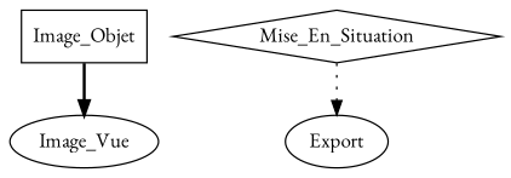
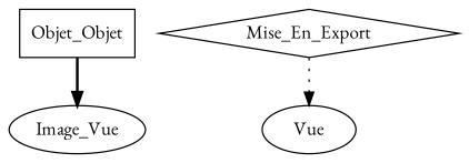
  digraph {
    fontname="EB Garamond"
    node [fontname="EB Garamond" shape=ellipse]
    edge [fontname="EB Garamond"]
-   Image_Objet [shape=box]
+   Image_Objet [shape=box label=Objet_Objet]
    Image_Vue
-   Mise_En_Situation [shape=diamond]
-   Export
+   Mise_En_Situation [shape=diamond label=Mise_En_Export]
+   Export [label=Vue]
    Image_Objet -> Image_Vue [style=bold]
    Mise_En_Situation -> Export [style=dotted]
  }
